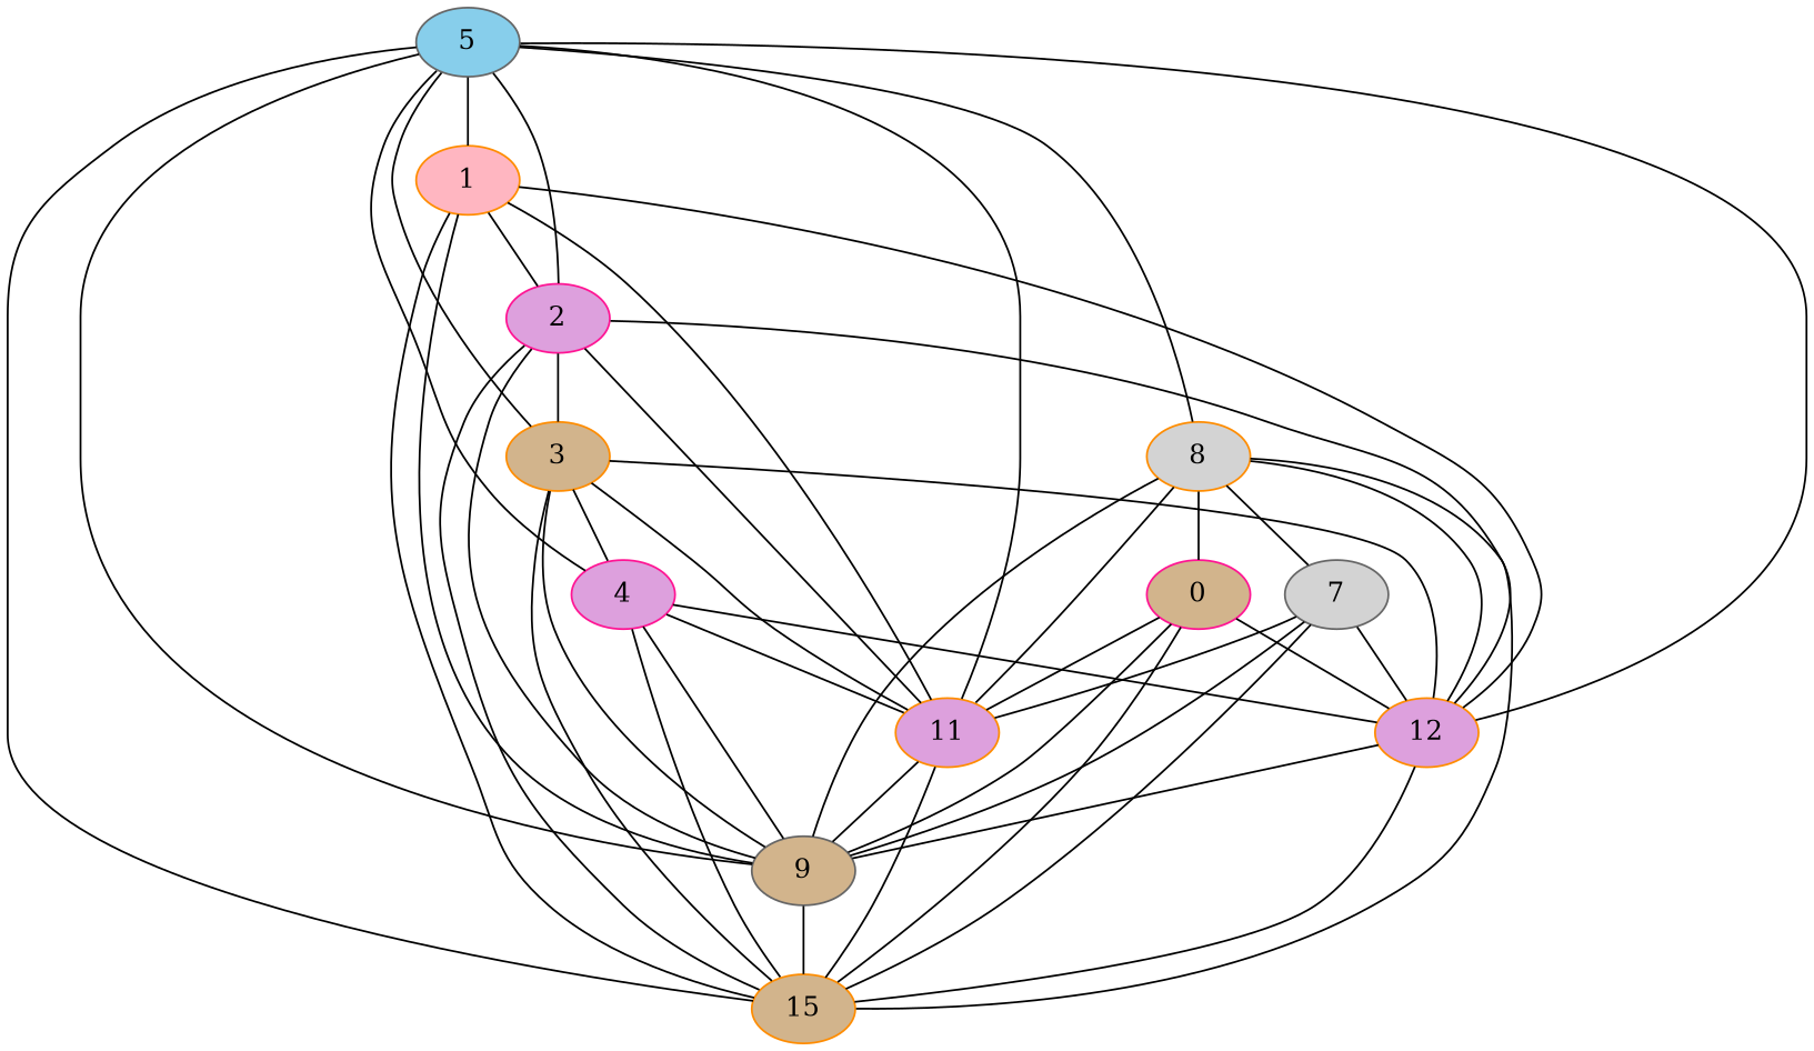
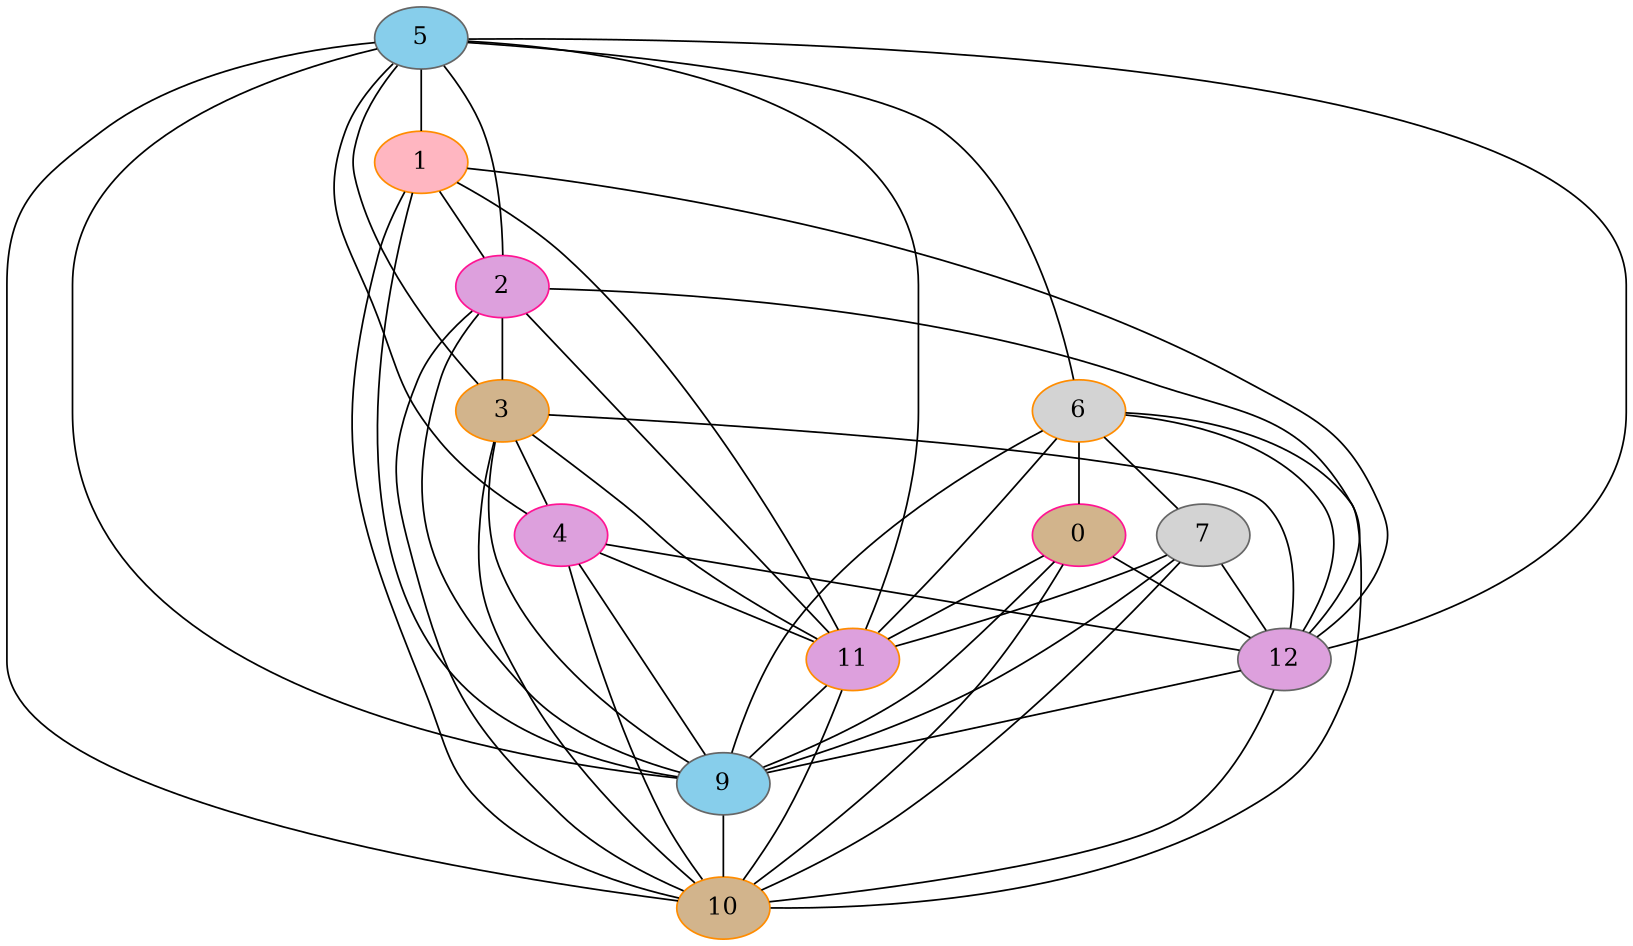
  graph {
    node [color=darkorange fillcolor=plum style=filled]
    1 [fillcolor=lightpink]
    2 [color=deeppink]
-   9 [color=gray40 fillcolor=tan]
-   10 [fillcolor=tan label=15]
+   9 [color=gray40 fillcolor=skyblue]
+   10 [fillcolor=tan]
    11
-   12
+   12 [color=gray40]
    3 [fillcolor=tan]
    4 [color=deeppink]
    5 [color=gray40 fillcolor=skyblue]
-   6 [fillcolor=lightgrey label=8]
+   6 [fillcolor=lightgrey]
    7 [color=gray40 fillcolor=lightgrey]
    n12 [color=deeppink fillcolor=tan label=0]
    1 -- 2
    1 -- 9
    1 -- 10
    1 -- 11
    1 -- 12
    2 -- 9
    2 -- 10
    2 -- 11
    2 -- 12
    2 -- 3
    9 -- 10
    11 -- 9
    11 -- 10
    12 -- 9
    12 -- 10
    3 -- 9
    3 -- 10
    3 -- 11
    3 -- 12
    3 -- 4
    4 -- 9
    4 -- 10
    4 -- 11
    4 -- 12
    5 -- 1
    5 -- 2
    5 -- 9
    5 -- 10
    5 -- 11
    5 -- 12
    5 -- 3
    5 -- 4
    5 -- 6
    6 -- 9
    6 -- 10
    6 -- 11
    6 -- 12
    6 -- 7
    6 -- n12
    7 -- 9
    7 -- 10
    7 -- 11
    7 -- 12
    n12 -- 9
    n12 -- 10
    n12 -- 11
    n12 -- 12
  }
